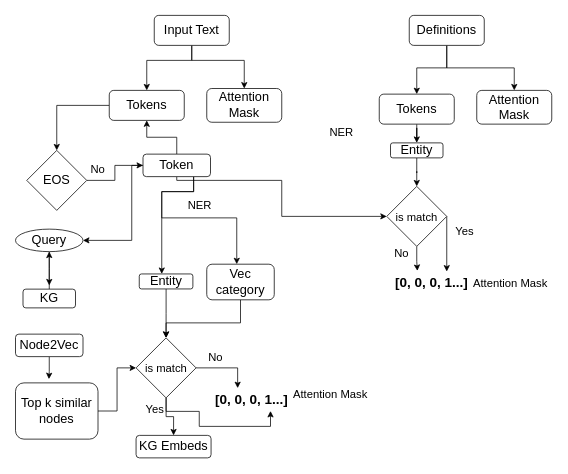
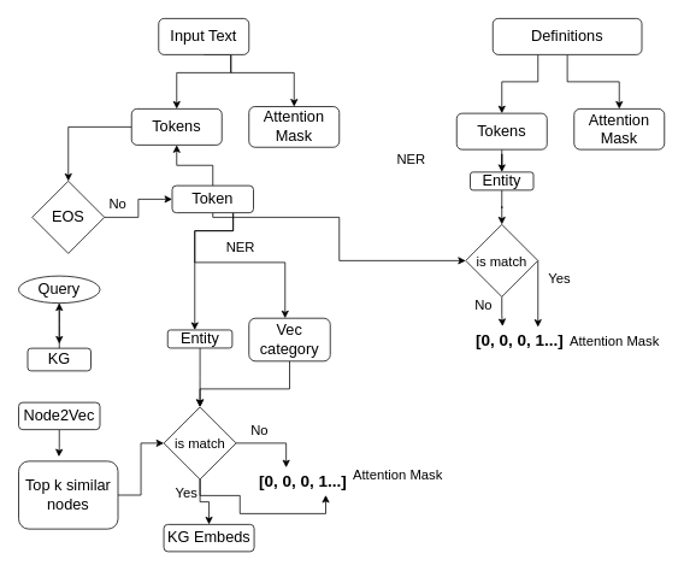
  <mxCell id="0" />
  <mxCell id="1" parent="0" />
  <mxCell id="2" style="edgeStyle=orthogonalEdgeStyle;rounded=0;orthogonalLoop=1;jettySize=auto;html=1;exitX=0.5;exitY=1;exitDx=0;exitDy=0;entryX=0.5;entryY=0;entryDx=0;entryDy=0;" parent="1" source="4" target="11" edge="1"><mxGeometry relative="1" as="geometry"><Array as="points"><mxPoint x="255" y="80" /><mxPoint x="195" y="80" /></Array></mxGeometry></mxCell>
  <mxCell id="3" style="edgeStyle=orthogonalEdgeStyle;rounded=0;orthogonalLoop=1;jettySize=auto;html=1;entryX=0.5;entryY=0;entryDx=0;entryDy=0;" parent="1" source="4" target="12" edge="1"><mxGeometry relative="1" as="geometry"><Array as="points"><mxPoint x="255" y="80" /><mxPoint x="325" y="80" /></Array></mxGeometry></mxCell>
- <mxCell id="4" value="&lt;font style=&quot;font-size: 17px;&quot;&gt;Input Text&lt;/font&gt;" style="rounded=1;whiteSpace=wrap;html=1;" parent="1" vertex="1"><mxGeometry x="205" y="20" width="100" height="40" as="geometry" /></mxCell>
+ <mxCell id="4" value="&lt;font style=&quot;font-size: 17px;&quot;&gt;Input Text&lt;/font&gt;" style="rounded=1;whiteSpace=wrap;html=1;" parent="1" vertex="1"><mxGeometry x="175" y="20" width="100" height="40" as="geometry" /></mxCell>
  <mxCell id="5" style="edgeStyle=orthogonalEdgeStyle;rounded=0;orthogonalLoop=1;jettySize=auto;html=1;" edge="1" parent="1" source="6" target="36"><mxGeometry relative="1" as="geometry" /></mxCell>
  <mxCell id="6" value="&lt;font style=&quot;font-size: 17px;&quot;&gt;KG&lt;/font&gt;" style="rounded=1;whiteSpace=wrap;html=1;" parent="1" vertex="1"><mxGeometry x="30" y="385" width="70" height="25" as="geometry" /></mxCell>
  <mxCell id="7" style="edgeStyle=orthogonalEdgeStyle;rounded=0;orthogonalLoop=1;jettySize=auto;html=1;entryX=0.5;entryY=0;entryDx=0;entryDy=0;" parent="1" source="9" target="14" edge="1"><mxGeometry relative="1" as="geometry"><Array as="points"><mxPoint x="595" y="90" /><mxPoint x="555" y="90" /></Array></mxGeometry></mxCell>
  <mxCell id="8" style="edgeStyle=orthogonalEdgeStyle;rounded=0;orthogonalLoop=1;jettySize=auto;html=1;" parent="1" source="9" target="15" edge="1"><mxGeometry relative="1" as="geometry" /></mxCell>
- <mxCell id="9" value="&lt;font style=&quot;font-size: 17px;&quot;&gt;Definitions&lt;/font&gt;" style="rounded=1;whiteSpace=wrap;html=1;" parent="1" vertex="1"><mxGeometry x="545" y="20" width="100" height="40" as="geometry" /></mxCell>
+ <mxCell id="9" value="&lt;font style=&quot;font-size: 17px;&quot;&gt;Definitions&lt;/font&gt;" style="rounded=1;whiteSpace=wrap;html=1;" parent="1" vertex="1"><mxGeometry x="545" y="20" width="165" height="40" as="geometry" /></mxCell>
  <mxCell id="10" style="edgeStyle=orthogonalEdgeStyle;rounded=0;orthogonalLoop=1;jettySize=auto;html=1;entryX=0.5;entryY=0;entryDx=0;entryDy=0;exitX=0;exitY=0.5;exitDx=0;exitDy=0;" parent="1" source="11" target="17" edge="1"><mxGeometry relative="1" as="geometry"><mxPoint x="135" y="140" as="sourcePoint" /><Array as="points"><mxPoint x="75" y="140" /></Array></mxGeometry></mxCell>
  <mxCell id="11" value="&lt;font style=&quot;font-size: 17px;&quot;&gt;Tokens&lt;/font&gt;" style="rounded=1;whiteSpace=wrap;html=1;" parent="1" vertex="1"><mxGeometry x="145" y="120" width="100" height="40" as="geometry" /></mxCell>
  <mxCell id="12" value="&lt;font style=&quot;font-size: 17px;&quot;&gt;Attention Mask&lt;br&gt;&lt;/font&gt;" style="rounded=1;whiteSpace=wrap;html=1;" parent="1" vertex="1"><mxGeometry x="275" y="117.5" width="100" height="45" as="geometry" /></mxCell>
  <mxCell id="13" style="edgeStyle=orthogonalEdgeStyle;rounded=0;orthogonalLoop=1;jettySize=auto;html=1;entryX=0.5;entryY=0;entryDx=0;entryDy=0;fontSize=17;" edge="1" parent="1" source="14" target="26"><mxGeometry relative="1" as="geometry" /></mxCell>
  <mxCell id="14" value="&lt;font style=&quot;font-size: 17px;&quot;&gt;Tokens&lt;/font&gt;" style="rounded=1;whiteSpace=wrap;html=1;" parent="1" vertex="1"><mxGeometry x="505" y="125" width="100" height="40" as="geometry" /></mxCell>
  <mxCell id="15" value="&lt;font style=&quot;font-size: 17px;&quot;&gt;Attention Mask&lt;br&gt;&lt;/font&gt;" style="rounded=1;whiteSpace=wrap;html=1;" parent="1" vertex="1"><mxGeometry x="635" y="120" width="100" height="45" as="geometry" /></mxCell>
  <mxCell id="16" style="edgeStyle=orthogonalEdgeStyle;rounded=0;orthogonalLoop=1;jettySize=auto;html=1;exitX=1;exitY=0.5;exitDx=0;exitDy=0;" parent="1" source="17" target="24" edge="1"><mxGeometry relative="1" as="geometry" /></mxCell>
  <mxCell id="17" value="&lt;font style=&quot;font-size: 17px;&quot;&gt;EOS&lt;/font&gt;" style="rhombus;whiteSpace=wrap;html=1;" parent="1" vertex="1"><mxGeometry x="35" y="200" width="80" height="80" as="geometry" /></mxCell>
  <mxCell id="18" value="&lt;font style=&quot;font-size: 15px;&quot;&gt;No&lt;/font&gt;" style="text;html=1;strokeColor=none;fillColor=none;align=center;verticalAlign=middle;whiteSpace=wrap;rounded=0;" parent="1" vertex="1"><mxGeometry x="110" y="210" width="40" height="30" as="geometry" /></mxCell>
  <mxCell id="19" style="edgeStyle=orthogonalEdgeStyle;rounded=0;orthogonalLoop=1;jettySize=auto;html=1;entryX=0.5;entryY=1;entryDx=0;entryDy=0;fontSize=15;" parent="1" source="24" target="11" edge="1"><mxGeometry relative="1" as="geometry" /></mxCell>
  <mxCell id="20" style="edgeStyle=orthogonalEdgeStyle;rounded=0;orthogonalLoop=1;jettySize=auto;html=1;fontSize=15;entryX=0;entryY=0.5;entryDx=0;entryDy=0;" parent="1" source="24" target="29" edge="1"><mxGeometry relative="1" as="geometry"><mxPoint x="425" y="293" as="targetPoint" /><Array as="points"><mxPoint x="375" y="240" /><mxPoint x="375" y="288" /></Array></mxGeometry></mxCell>
- <mxCell id="21" style="edgeStyle=orthogonalEdgeStyle;rounded=0;orthogonalLoop=1;jettySize=auto;html=1;entryX=1;entryY=0.5;entryDx=0;entryDy=0;" edge="1" parent="1" source="24" target="36"><mxGeometry relative="1" as="geometry"><Array as="points"><mxPoint x="175" y="320" /></Array></mxGeometry></mxCell>
  <mxCell id="22" style="edgeStyle=orthogonalEdgeStyle;rounded=0;orthogonalLoop=1;jettySize=auto;html=1;fontSize=17;exitX=0.75;exitY=1;exitDx=0;exitDy=0;" edge="1" parent="1" source="24" target="46"><mxGeometry relative="1" as="geometry"><mxPoint x="215" y="214.75" as="sourcePoint" /><Array as="points"><mxPoint x="215" y="255" /><mxPoint x="215" y="290" /><mxPoint x="315" y="290" /></Array></mxGeometry></mxCell>
  <mxCell id="23" style="edgeStyle=orthogonalEdgeStyle;rounded=0;orthogonalLoop=1;jettySize=auto;html=1;fontSize=17;exitX=0.75;exitY=1;exitDx=0;exitDy=0;" edge="1" parent="1" source="24" target="48"><mxGeometry relative="1" as="geometry"><mxPoint x="215" y="214.75" as="sourcePoint" /><Array as="points"><mxPoint x="215" y="255" /></Array></mxGeometry></mxCell>
  <mxCell id="24" value="&lt;font style=&quot;font-size: 17px;&quot;&gt;Token&lt;/font&gt;" style="rounded=1;whiteSpace=wrap;html=1;" parent="1" vertex="1"><mxGeometry x="190" y="205" width="90" height="30" as="geometry" /></mxCell>
  <mxCell id="25" style="edgeStyle=orthogonalEdgeStyle;rounded=0;orthogonalLoop=1;jettySize=auto;html=1;entryX=0.5;entryY=0;entryDx=0;entryDy=0;fontSize=17;" edge="1" parent="1" source="26" target="29"><mxGeometry relative="1" as="geometry" /></mxCell>
  <mxCell id="26" value="&lt;span style=&quot;font-size: 17px;&quot;&gt;Entity&lt;/span&gt;" style="rounded=1;whiteSpace=wrap;html=1;" parent="1" vertex="1"><mxGeometry x="520" y="190" width="70" height="20" as="geometry" /></mxCell>
  <mxCell id="27" style="edgeStyle=orthogonalEdgeStyle;rounded=0;orthogonalLoop=1;jettySize=auto;html=1;entryX=0.7;entryY=-0.017;entryDx=0;entryDy=0;entryPerimeter=0;fontSize=18;" parent="1" source="29" target="31" edge="1"><mxGeometry relative="1" as="geometry"><Array as="points"><mxPoint x="595" y="288" /><mxPoint x="595" y="288" /></Array></mxGeometry></mxCell>
  <mxCell id="28" style="edgeStyle=orthogonalEdgeStyle;rounded=0;orthogonalLoop=1;jettySize=auto;html=1;entryX=0.308;entryY=-0.044;entryDx=0;entryDy=0;entryPerimeter=0;fontSize=18;" parent="1" source="29" target="31" edge="1"><mxGeometry relative="1" as="geometry" /></mxCell>
  <mxCell id="29" value="is match" style="rhombus;whiteSpace=wrap;html=1;fontSize=15;" parent="1" vertex="1"><mxGeometry x="515" y="248" width="80" height="80" as="geometry" /></mxCell>
  <mxCell id="30" value="Yes" style="text;html=1;strokeColor=none;fillColor=none;align=center;verticalAlign=middle;whiteSpace=wrap;rounded=0;fontSize=15;" parent="1" vertex="1"><mxGeometry x="588.5" y="292" width="60" height="30" as="geometry" /></mxCell>
  <mxCell id="31" value="&lt;b&gt;&lt;font style=&quot;font-size: 18px;&quot;&gt;[0, 0, 0, 1...]&lt;/font&gt;&lt;/b&gt;" style="text;html=1;strokeColor=none;fillColor=none;align=center;verticalAlign=middle;whiteSpace=wrap;rounded=0;fontSize=15;" parent="1" vertex="1"><mxGeometry x="525" y="362" width="100" height="30" as="geometry" /></mxCell>
  <mxCell id="32" value="No" style="text;html=1;strokeColor=none;fillColor=none;align=center;verticalAlign=middle;whiteSpace=wrap;rounded=0;fontSize=15;" parent="1" vertex="1"><mxGeometry x="505" y="322" width="60" height="30" as="geometry" /></mxCell>
  <mxCell id="33" value="Attention Mask" style="text;html=1;strokeColor=none;fillColor=none;align=center;verticalAlign=middle;whiteSpace=wrap;rounded=0;fontSize=15;" parent="1" vertex="1"><mxGeometry x="625" y="362" width="110" height="30" as="geometry" /></mxCell>
  <mxCell id="34" value="NER" style="text;html=1;strokeColor=none;fillColor=none;align=center;verticalAlign=middle;whiteSpace=wrap;rounded=0;fontSize=15;" parent="1" vertex="1"><mxGeometry x="425" y="160" width="60" height="30" as="geometry" /></mxCell>
  <mxCell id="35" style="edgeStyle=orthogonalEdgeStyle;rounded=0;orthogonalLoop=1;jettySize=auto;html=1;" edge="1" parent="1" source="36"><mxGeometry relative="1" as="geometry"><mxPoint x="65" y="380" as="targetPoint" /></mxGeometry></mxCell>
  <mxCell id="36" value="&lt;font style=&quot;font-size: 17px;&quot;&gt;Query&lt;/font&gt;" style="ellipse;whiteSpace=wrap;html=1;" vertex="1" parent="1"><mxGeometry x="20" y="305" width="90" height="30" as="geometry" /></mxCell>
  <mxCell id="37" style="edgeStyle=orthogonalEdgeStyle;rounded=0;orthogonalLoop=1;jettySize=auto;html=1;entryX=0.405;entryY=-0.067;entryDx=0;entryDy=0;entryPerimeter=0;fontSize=17;" edge="1" parent="1" source="38" target="40"><mxGeometry relative="1" as="geometry" /></mxCell>
  <mxCell id="38" value="&lt;font style=&quot;font-size: 17px;&quot;&gt;Node2Vec&lt;/font&gt;" style="rounded=1;whiteSpace=wrap;html=1;" vertex="1" parent="1"><mxGeometry x="20" y="445" width="90" height="30" as="geometry" /></mxCell>
  <mxCell id="39" style="edgeStyle=orthogonalEdgeStyle;rounded=0;orthogonalLoop=1;jettySize=auto;html=1;entryX=0;entryY=0.5;entryDx=0;entryDy=0;fontSize=17;" edge="1" parent="1" source="40" target="44"><mxGeometry relative="1" as="geometry" /></mxCell>
  <mxCell id="40" value="&lt;span style=&quot;font-size: 17px;&quot;&gt;Top k similar nodes&lt;/span&gt;" style="rounded=1;whiteSpace=wrap;html=1;" vertex="1" parent="1"><mxGeometry x="20" y="510" width="110" height="75" as="geometry" /></mxCell>
  <mxCell id="41" style="edgeStyle=orthogonalEdgeStyle;rounded=0;orthogonalLoop=1;jettySize=auto;html=1;entryX=0.312;entryY=-0.017;entryDx=0;entryDy=0;entryPerimeter=0;fontSize=17;" edge="1" parent="1" source="44" target="50"><mxGeometry relative="1" as="geometry" /></mxCell>
  <mxCell id="42" style="edgeStyle=orthogonalEdgeStyle;rounded=0;orthogonalLoop=1;jettySize=auto;html=1;entryX=0.5;entryY=0;entryDx=0;entryDy=0;fontSize=17;" edge="1" parent="1" source="44" target="54"><mxGeometry relative="1" as="geometry" /></mxCell>
  <mxCell id="43" style="edgeStyle=orthogonalEdgeStyle;rounded=0;orthogonalLoop=1;jettySize=auto;html=1;entryX=0.75;entryY=1;entryDx=0;entryDy=0;fontSize=17;" edge="1" parent="1" source="44" target="50"><mxGeometry relative="1" as="geometry"><Array as="points"><mxPoint x="221" y="548" /><mxPoint x="265" y="548" /><mxPoint x="265" y="568" /><mxPoint x="360" y="568" /></Array></mxGeometry></mxCell>
  <mxCell id="44" value="is match" style="rhombus;whiteSpace=wrap;html=1;fontSize=15;" vertex="1" parent="1"><mxGeometry x="180.75" y="450" width="80" height="80" as="geometry" /></mxCell>
  <mxCell id="45" style="edgeStyle=orthogonalEdgeStyle;rounded=0;orthogonalLoop=1;jettySize=auto;html=1;entryX=0.5;entryY=0;entryDx=0;entryDy=0;fontSize=17;" edge="1" parent="1" source="46" target="44"><mxGeometry relative="1" as="geometry"><Array as="points"><mxPoint x="320" y="430" /><mxPoint x="221" y="430" /></Array></mxGeometry></mxCell>
  <mxCell id="46" value="&lt;font style=&quot;font-size: 17px;&quot;&gt;Vec category&lt;/font&gt;" style="rounded=1;whiteSpace=wrap;html=1;" vertex="1" parent="1"><mxGeometry x="275" y="351.75" width="90" height="47.5" as="geometry" /></mxCell>
  <mxCell id="47" style="edgeStyle=orthogonalEdgeStyle;rounded=0;orthogonalLoop=1;jettySize=auto;html=1;entryX=0.5;entryY=0;entryDx=0;entryDy=0;fontSize=17;" edge="1" parent="1" source="48" target="44"><mxGeometry relative="1" as="geometry" /></mxCell>
  <mxCell id="48" value="&lt;span style=&quot;font-size: 17px;&quot;&gt;Entity&lt;/span&gt;" style="rounded=1;whiteSpace=wrap;html=1;" vertex="1" parent="1"><mxGeometry x="185" y="364.75" width="71.5" height="20" as="geometry" /></mxCell>
  <mxCell id="49" value="NER" style="text;html=1;strokeColor=none;fillColor=none;align=center;verticalAlign=middle;whiteSpace=wrap;rounded=0;fontSize=15;" vertex="1" parent="1"><mxGeometry x="235.75" y="257.75" width="60" height="30" as="geometry" /></mxCell>
  <mxCell id="50" value="&lt;b&gt;&lt;font style=&quot;font-size: 18px;&quot;&gt;[0, 0, 0, 1...]&lt;/font&gt;&lt;/b&gt;" style="text;html=1;strokeColor=none;fillColor=none;align=center;verticalAlign=middle;whiteSpace=wrap;rounded=0;fontSize=15;" vertex="1" parent="1"><mxGeometry x="285" y="517.5" width="100" height="30" as="geometry" /></mxCell>
  <mxCell id="51" value="Attention Mask" style="text;html=1;strokeColor=none;fillColor=none;align=center;verticalAlign=middle;whiteSpace=wrap;rounded=0;fontSize=15;" vertex="1" parent="1"><mxGeometry x="385" y="510" width="110" height="30" as="geometry" /></mxCell>
  <mxCell id="52" value="Yes" style="text;html=1;strokeColor=none;fillColor=none;align=center;verticalAlign=middle;whiteSpace=wrap;rounded=0;fontSize=15;" vertex="1" parent="1"><mxGeometry x="175.75" y="530" width="60" height="30" as="geometry" /></mxCell>
  <mxCell id="53" value="No" style="text;html=1;strokeColor=none;fillColor=none;align=center;verticalAlign=middle;whiteSpace=wrap;rounded=0;fontSize=15;" vertex="1" parent="1"><mxGeometry x="256.5" y="460" width="60" height="30" as="geometry" /></mxCell>
  <mxCell id="54" value="&lt;font style=&quot;font-size: 17px;&quot;&gt;KG Embeds&lt;/font&gt;" style="rounded=1;whiteSpace=wrap;html=1;" vertex="1" parent="1"><mxGeometry x="180.75" y="580" width="100" height="30" as="geometry" /></mxCell>
